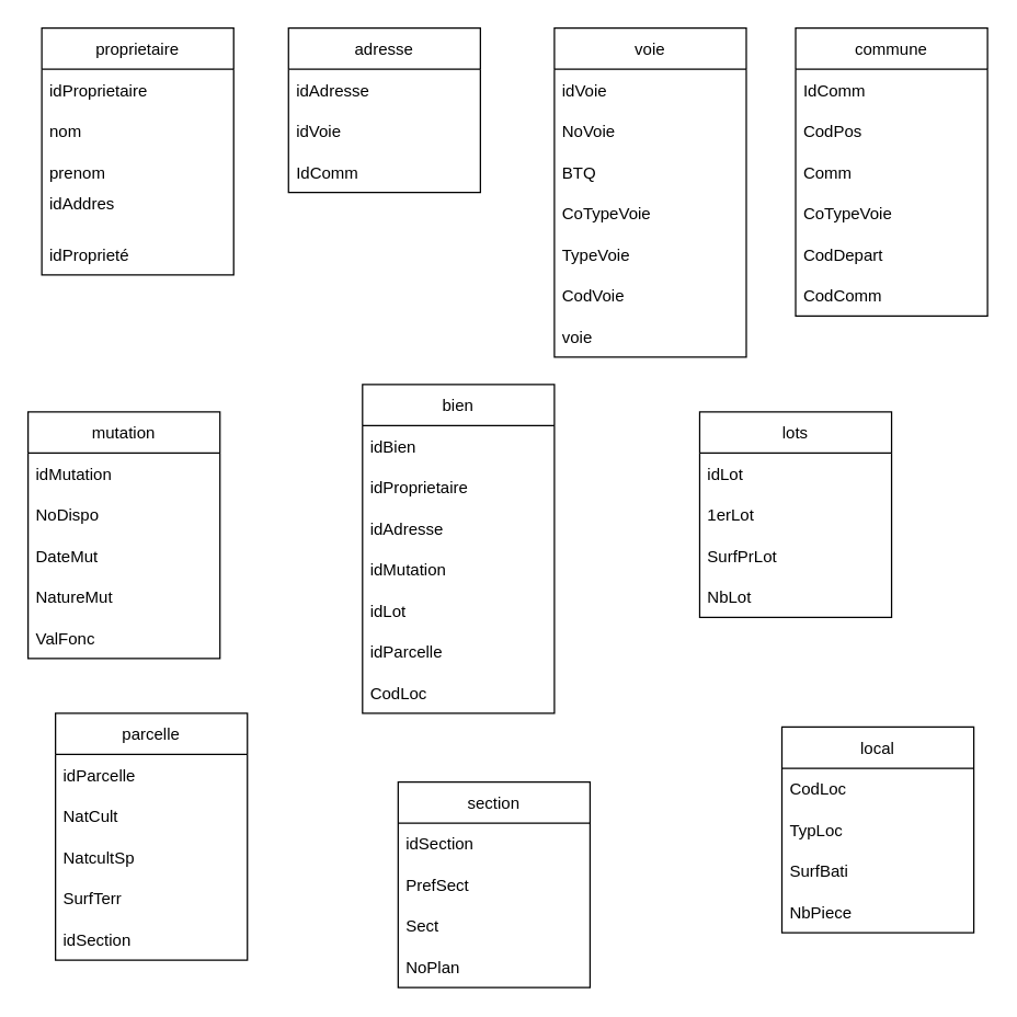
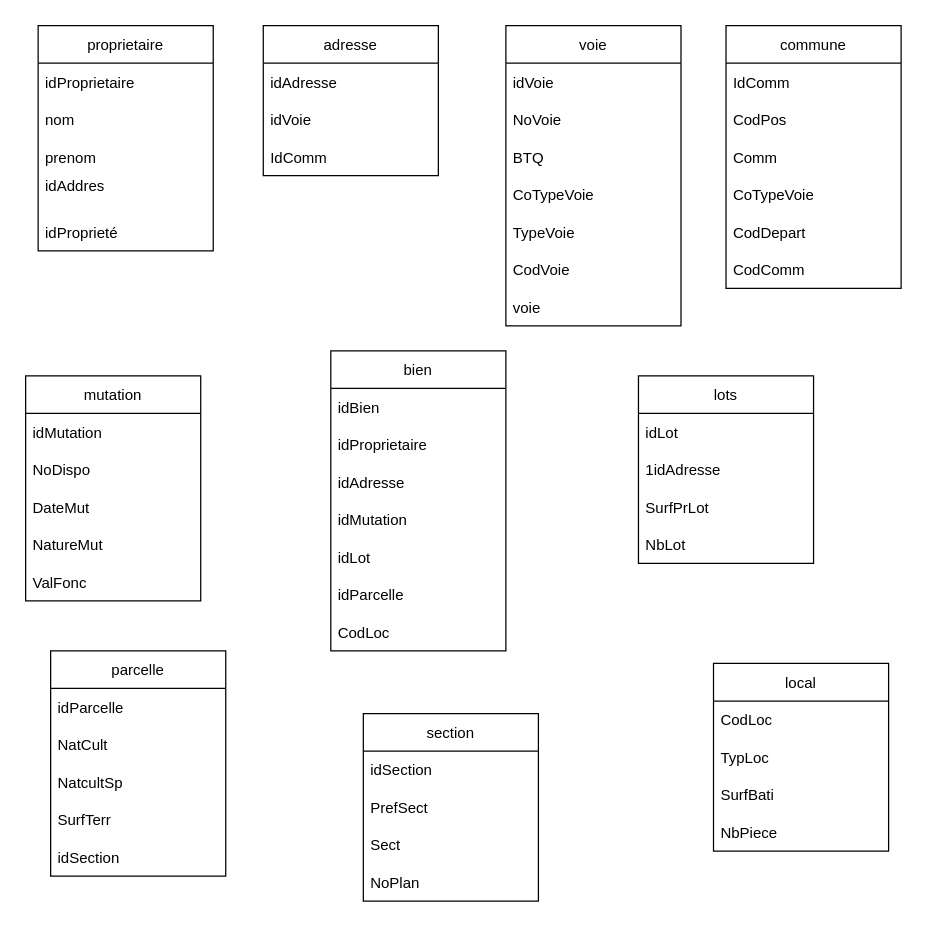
  <mxCell id="0" />
  <mxCell id="1" parent="0" />
  <mxCell id="2" value="proprietaire" style="swimlane;fontStyle=0;childLayout=stackLayout;horizontal=1;startSize=30;horizontalStack=0;resizeParent=1;resizeParentMax=0;resizeLast=0;collapsible=1;marginBottom=0;" vertex="1" parent="1"><mxGeometry x="30" y="20" width="140" height="180" as="geometry"><mxRectangle x="50" y="30" width="110" height="30" as="alternateBounds" /></mxGeometry></mxCell>
  <mxCell id="3" value="idProprietaire" style="text;strokeColor=none;fillColor=none;align=left;verticalAlign=middle;spacingLeft=4;spacingRight=4;overflow=hidden;points=[[0,0.5],[1,0.5]];portConstraint=eastwest;rotatable=0;" vertex="1" parent="2"><mxGeometry y="30" width="140" height="30" as="geometry" /></mxCell>
  <mxCell id="4" value="nom" style="text;strokeColor=none;fillColor=none;align=left;verticalAlign=middle;spacingLeft=4;spacingRight=4;overflow=hidden;points=[[0,0.5],[1,0.5]];portConstraint=eastwest;rotatable=0;" vertex="1" parent="2"><mxGeometry y="60" width="140" height="30" as="geometry" /></mxCell>
  <mxCell id="5" value="prenom" style="text;strokeColor=none;fillColor=none;align=left;verticalAlign=middle;spacingLeft=4;spacingRight=4;overflow=hidden;points=[[0,0.5],[1,0.5]];portConstraint=eastwest;rotatable=0;" vertex="1" parent="2"><mxGeometry y="90" width="140" height="30" as="geometry" /></mxCell>
  <mxCell id="6" value="idAddres&#10;" style="text;strokeColor=none;fillColor=none;align=left;verticalAlign=middle;spacingLeft=4;spacingRight=4;overflow=hidden;points=[[0,0.5],[1,0.5]];portConstraint=eastwest;rotatable=0;" vertex="1" parent="2"><mxGeometry y="120" width="140" height="30" as="geometry" /></mxCell>
  <mxCell id="7" value="idProprieté" style="text;strokeColor=none;fillColor=none;align=left;verticalAlign=middle;spacingLeft=4;spacingRight=4;overflow=hidden;points=[[0,0.5],[1,0.5]];portConstraint=eastwest;rotatable=0;" vertex="1" parent="2"><mxGeometry y="150" width="140" height="30" as="geometry" /></mxCell>
  <mxCell id="8" value="voie" style="swimlane;fontStyle=0;childLayout=stackLayout;horizontal=1;startSize=30;horizontalStack=0;resizeParent=1;resizeParentMax=0;resizeLast=0;collapsible=1;marginBottom=0;" vertex="1" parent="1"><mxGeometry x="404" y="20" width="140" height="240" as="geometry"><mxRectangle x="50" y="30" width="110" height="30" as="alternateBounds" /></mxGeometry></mxCell>
  <mxCell id="9" value="idVoie" style="text;strokeColor=none;fillColor=none;align=left;verticalAlign=middle;spacingLeft=4;spacingRight=4;overflow=hidden;points=[[0,0.5],[1,0.5]];portConstraint=eastwest;rotatable=0;" vertex="1" parent="8"><mxGeometry y="30" width="140" height="30" as="geometry" /></mxCell>
  <mxCell id="10" value="NoVoie" style="text;strokeColor=none;fillColor=none;align=left;verticalAlign=middle;spacingLeft=4;spacingRight=4;overflow=hidden;points=[[0,0.5],[1,0.5]];portConstraint=eastwest;rotatable=0;" vertex="1" parent="8"><mxGeometry y="60" width="140" height="30" as="geometry" /></mxCell>
  <mxCell id="11" value="BTQ" style="text;strokeColor=none;fillColor=none;align=left;verticalAlign=middle;spacingLeft=4;spacingRight=4;overflow=hidden;points=[[0,0.5],[1,0.5]];portConstraint=eastwest;rotatable=0;" vertex="1" parent="8"><mxGeometry y="90" width="140" height="30" as="geometry" /></mxCell>
  <mxCell id="12" value="CoTypeVoie" style="text;strokeColor=none;fillColor=none;align=left;verticalAlign=middle;spacingLeft=4;spacingRight=4;overflow=hidden;points=[[0,0.5],[1,0.5]];portConstraint=eastwest;rotatable=0;" vertex="1" parent="8"><mxGeometry y="120" width="140" height="30" as="geometry" /></mxCell>
  <mxCell id="13" value="TypeVoie" style="text;strokeColor=none;fillColor=none;align=left;verticalAlign=middle;spacingLeft=4;spacingRight=4;overflow=hidden;points=[[0,0.5],[1,0.5]];portConstraint=eastwest;rotatable=0;" vertex="1" parent="8"><mxGeometry y="150" width="140" height="30" as="geometry" /></mxCell>
  <mxCell id="14" value="CodVoie" style="text;strokeColor=none;fillColor=none;align=left;verticalAlign=middle;spacingLeft=4;spacingRight=4;overflow=hidden;points=[[0,0.5],[1,0.5]];portConstraint=eastwest;rotatable=0;" vertex="1" parent="8"><mxGeometry y="180" width="140" height="30" as="geometry" /></mxCell>
  <mxCell id="15" value="voie" style="text;strokeColor=none;fillColor=none;align=left;verticalAlign=middle;spacingLeft=4;spacingRight=4;overflow=hidden;points=[[0,0.5],[1,0.5]];portConstraint=eastwest;rotatable=0;" vertex="1" parent="8"><mxGeometry y="210" width="140" height="30" as="geometry" /></mxCell>
  <mxCell id="16" value="commune" style="swimlane;fontStyle=0;childLayout=stackLayout;horizontal=1;startSize=30;horizontalStack=0;resizeParent=1;resizeParentMax=0;resizeLast=0;collapsible=1;marginBottom=0;" vertex="1" parent="1"><mxGeometry x="580" y="20" width="140" height="210" as="geometry"><mxRectangle x="50" y="30" width="110" height="30" as="alternateBounds" /></mxGeometry></mxCell>
  <mxCell id="17" value="IdComm" style="text;strokeColor=none;fillColor=none;align=left;verticalAlign=middle;spacingLeft=4;spacingRight=4;overflow=hidden;points=[[0,0.5],[1,0.5]];portConstraint=eastwest;rotatable=0;" vertex="1" parent="16"><mxGeometry y="30" width="140" height="30" as="geometry" /></mxCell>
  <mxCell id="18" value="CodPos" style="text;strokeColor=none;fillColor=none;align=left;verticalAlign=middle;spacingLeft=4;spacingRight=4;overflow=hidden;points=[[0,0.5],[1,0.5]];portConstraint=eastwest;rotatable=0;" vertex="1" parent="16"><mxGeometry y="60" width="140" height="30" as="geometry" /></mxCell>
  <mxCell id="19" value="Comm" style="text;strokeColor=none;fillColor=none;align=left;verticalAlign=middle;spacingLeft=4;spacingRight=4;overflow=hidden;points=[[0,0.5],[1,0.5]];portConstraint=eastwest;rotatable=0;" vertex="1" parent="16"><mxGeometry y="90" width="140" height="30" as="geometry" /></mxCell>
  <mxCell id="20" value="CoTypeVoie" style="text;strokeColor=none;fillColor=none;align=left;verticalAlign=middle;spacingLeft=4;spacingRight=4;overflow=hidden;points=[[0,0.5],[1,0.5]];portConstraint=eastwest;rotatable=0;" vertex="1" parent="16"><mxGeometry y="120" width="140" height="30" as="geometry" /></mxCell>
  <mxCell id="21" value="CodDepart" style="text;strokeColor=none;fillColor=none;align=left;verticalAlign=middle;spacingLeft=4;spacingRight=4;overflow=hidden;points=[[0,0.5],[1,0.5]];portConstraint=eastwest;rotatable=0;" vertex="1" parent="16"><mxGeometry y="150" width="140" height="30" as="geometry" /></mxCell>
  <mxCell id="22" value="CodComm" style="text;strokeColor=none;fillColor=none;align=left;verticalAlign=middle;spacingLeft=4;spacingRight=4;overflow=hidden;points=[[0,0.5],[1,0.5]];portConstraint=eastwest;rotatable=0;" vertex="1" parent="16"><mxGeometry y="180" width="140" height="30" as="geometry" /></mxCell>
  <mxCell id="23" value="mutation" style="swimlane;fontStyle=0;childLayout=stackLayout;horizontal=1;startSize=30;horizontalStack=0;resizeParent=1;resizeParentMax=0;resizeLast=0;collapsible=1;marginBottom=0;" vertex="1" parent="1"><mxGeometry x="20" y="300" width="140" height="180" as="geometry"><mxRectangle x="50" y="30" width="110" height="30" as="alternateBounds" /></mxGeometry></mxCell>
  <mxCell id="24" value="idMutation" style="text;strokeColor=none;fillColor=none;align=left;verticalAlign=middle;spacingLeft=4;spacingRight=4;overflow=hidden;points=[[0,0.5],[1,0.5]];portConstraint=eastwest;rotatable=0;" vertex="1" parent="23"><mxGeometry y="30" width="140" height="30" as="geometry" /></mxCell>
  <mxCell id="25" value="NoDispo" style="text;strokeColor=none;fillColor=none;align=left;verticalAlign=middle;spacingLeft=4;spacingRight=4;overflow=hidden;points=[[0,0.5],[1,0.5]];portConstraint=eastwest;rotatable=0;" vertex="1" parent="23"><mxGeometry y="60" width="140" height="30" as="geometry" /></mxCell>
  <mxCell id="26" value="DateMut" style="text;strokeColor=none;fillColor=none;align=left;verticalAlign=middle;spacingLeft=4;spacingRight=4;overflow=hidden;points=[[0,0.5],[1,0.5]];portConstraint=eastwest;rotatable=0;" vertex="1" parent="23"><mxGeometry y="90" width="140" height="30" as="geometry" /></mxCell>
  <mxCell id="27" value="NatureMut" style="text;strokeColor=none;fillColor=none;align=left;verticalAlign=middle;spacingLeft=4;spacingRight=4;overflow=hidden;points=[[0,0.5],[1,0.5]];portConstraint=eastwest;rotatable=0;" vertex="1" parent="23"><mxGeometry y="120" width="140" height="30" as="geometry" /></mxCell>
  <mxCell id="28" value="ValFonc" style="text;strokeColor=none;fillColor=none;align=left;verticalAlign=middle;spacingLeft=4;spacingRight=4;overflow=hidden;points=[[0,0.5],[1,0.5]];portConstraint=eastwest;rotatable=0;" vertex="1" parent="23"><mxGeometry y="150" width="140" height="30" as="geometry" /></mxCell>
  <mxCell id="29" value="lots" style="swimlane;fontStyle=0;childLayout=stackLayout;horizontal=1;startSize=30;horizontalStack=0;resizeParent=1;resizeParentMax=0;resizeLast=0;collapsible=1;marginBottom=0;" vertex="1" parent="1"><mxGeometry x="510" y="300" width="140" height="150" as="geometry"><mxRectangle x="50" y="30" width="110" height="30" as="alternateBounds" /></mxGeometry></mxCell>
  <mxCell id="30" value="idLot" style="text;strokeColor=none;fillColor=none;align=left;verticalAlign=middle;spacingLeft=4;spacingRight=4;overflow=hidden;points=[[0,0.5],[1,0.5]];portConstraint=eastwest;rotatable=0;" vertex="1" parent="29"><mxGeometry y="30" width="140" height="30" as="geometry" /></mxCell>
- <mxCell id="31" value="1erLot" style="text;strokeColor=none;fillColor=none;align=left;verticalAlign=middle;spacingLeft=4;spacingRight=4;overflow=hidden;points=[[0,0.5],[1,0.5]];portConstraint=eastwest;rotatable=0;" vertex="1" parent="29"><mxGeometry y="60" width="140" height="30" as="geometry" /></mxCell>
+ <mxCell id="31" value="1idAdresse" style="text;strokeColor=none;fillColor=none;align=left;verticalAlign=middle;spacingLeft=4;spacingRight=4;overflow=hidden;points=[[0,0.5],[1,0.5]];portConstraint=eastwest;rotatable=0;" vertex="1" parent="29"><mxGeometry y="60" width="140" height="30" as="geometry" /></mxCell>
  <mxCell id="32" value="SurfPrLot" style="text;strokeColor=none;fillColor=none;align=left;verticalAlign=middle;spacingLeft=4;spacingRight=4;overflow=hidden;points=[[0,0.5],[1,0.5]];portConstraint=eastwest;rotatable=0;" vertex="1" parent="29"><mxGeometry y="90" width="140" height="30" as="geometry" /></mxCell>
  <mxCell id="33" value="NbLot" style="text;strokeColor=none;fillColor=none;align=left;verticalAlign=middle;spacingLeft=4;spacingRight=4;overflow=hidden;points=[[0,0.5],[1,0.5]];portConstraint=eastwest;rotatable=0;" vertex="1" parent="29"><mxGeometry y="120" width="140" height="30" as="geometry" /></mxCell>
  <mxCell id="34" value="parcelle" style="swimlane;fontStyle=0;childLayout=stackLayout;horizontal=1;startSize=30;horizontalStack=0;resizeParent=1;resizeParentMax=0;resizeLast=0;collapsible=1;marginBottom=0;" vertex="1" parent="1"><mxGeometry x="40" y="520" width="140" height="180" as="geometry"><mxRectangle x="50" y="30" width="110" height="30" as="alternateBounds" /></mxGeometry></mxCell>
  <mxCell id="35" value="idParcelle" style="text;strokeColor=none;fillColor=none;align=left;verticalAlign=middle;spacingLeft=4;spacingRight=4;overflow=hidden;points=[[0,0.5],[1,0.5]];portConstraint=eastwest;rotatable=0;" vertex="1" parent="34"><mxGeometry y="30" width="140" height="30" as="geometry" /></mxCell>
  <mxCell id="36" value="NatCult" style="text;strokeColor=none;fillColor=none;align=left;verticalAlign=middle;spacingLeft=4;spacingRight=4;overflow=hidden;points=[[0,0.5],[1,0.5]];portConstraint=eastwest;rotatable=0;" vertex="1" parent="34"><mxGeometry y="60" width="140" height="30" as="geometry" /></mxCell>
  <mxCell id="37" value="NatcultSp" style="text;strokeColor=none;fillColor=none;align=left;verticalAlign=middle;spacingLeft=4;spacingRight=4;overflow=hidden;points=[[0,0.5],[1,0.5]];portConstraint=eastwest;rotatable=0;" vertex="1" parent="34"><mxGeometry y="90" width="140" height="30" as="geometry" /></mxCell>
  <mxCell id="38" value="SurfTerr" style="text;strokeColor=none;fillColor=none;align=left;verticalAlign=middle;spacingLeft=4;spacingRight=4;overflow=hidden;points=[[0,0.5],[1,0.5]];portConstraint=eastwest;rotatable=0;" vertex="1" parent="34"><mxGeometry y="120" width="140" height="30" as="geometry" /></mxCell>
  <mxCell id="39" value="idSection" style="text;strokeColor=none;fillColor=none;align=left;verticalAlign=middle;spacingLeft=4;spacingRight=4;overflow=hidden;points=[[0,0.5],[1,0.5]];portConstraint=eastwest;rotatable=0;" vertex="1" parent="34"><mxGeometry y="150" width="140" height="30" as="geometry" /></mxCell>
  <mxCell id="40" value="local" style="swimlane;fontStyle=0;childLayout=stackLayout;horizontal=1;startSize=30;horizontalStack=0;resizeParent=1;resizeParentMax=0;resizeLast=0;collapsible=1;marginBottom=0;" vertex="1" parent="1"><mxGeometry x="570" y="530" width="140" height="150" as="geometry"><mxRectangle x="50" y="30" width="110" height="30" as="alternateBounds" /></mxGeometry></mxCell>
  <mxCell id="41" value="CodLoc" style="text;strokeColor=none;fillColor=none;align=left;verticalAlign=middle;spacingLeft=4;spacingRight=4;overflow=hidden;points=[[0,0.5],[1,0.5]];portConstraint=eastwest;rotatable=0;" vertex="1" parent="40"><mxGeometry y="30" width="140" height="30" as="geometry" /></mxCell>
  <mxCell id="42" value="TypLoc" style="text;strokeColor=none;fillColor=none;align=left;verticalAlign=middle;spacingLeft=4;spacingRight=4;overflow=hidden;points=[[0,0.5],[1,0.5]];portConstraint=eastwest;rotatable=0;" vertex="1" parent="40"><mxGeometry y="60" width="140" height="30" as="geometry" /></mxCell>
  <mxCell id="43" value="SurfBati" style="text;strokeColor=none;fillColor=none;align=left;verticalAlign=middle;spacingLeft=4;spacingRight=4;overflow=hidden;points=[[0,0.5],[1,0.5]];portConstraint=eastwest;rotatable=0;" vertex="1" parent="40"><mxGeometry y="90" width="140" height="30" as="geometry" /></mxCell>
  <mxCell id="44" value="NbPiece" style="text;strokeColor=none;fillColor=none;align=left;verticalAlign=middle;spacingLeft=4;spacingRight=4;overflow=hidden;points=[[0,0.5],[1,0.5]];portConstraint=eastwest;rotatable=0;" vertex="1" parent="40"><mxGeometry y="120" width="140" height="30" as="geometry" /></mxCell>
  <mxCell id="45" value="adresse" style="swimlane;fontStyle=0;childLayout=stackLayout;horizontal=1;startSize=30;horizontalStack=0;resizeParent=1;resizeParentMax=0;resizeLast=0;collapsible=1;marginBottom=0;" vertex="1" parent="1"><mxGeometry x="210" y="20" width="140" height="120" as="geometry"><mxRectangle x="50" y="30" width="110" height="30" as="alternateBounds" /></mxGeometry></mxCell>
  <mxCell id="46" value="idAdresse" style="text;strokeColor=none;fillColor=none;align=left;verticalAlign=middle;spacingLeft=4;spacingRight=4;overflow=hidden;points=[[0,0.5],[1,0.5]];portConstraint=eastwest;rotatable=0;" vertex="1" parent="45"><mxGeometry y="30" width="140" height="30" as="geometry" /></mxCell>
  <mxCell id="47" value="idVoie" style="text;strokeColor=none;fillColor=none;align=left;verticalAlign=middle;spacingLeft=4;spacingRight=4;overflow=hidden;points=[[0,0.5],[1,0.5]];portConstraint=eastwest;rotatable=0;" vertex="1" parent="45"><mxGeometry y="60" width="140" height="30" as="geometry" /></mxCell>
  <mxCell id="48" value="IdComm" style="text;strokeColor=none;fillColor=none;align=left;verticalAlign=middle;spacingLeft=4;spacingRight=4;overflow=hidden;points=[[0,0.5],[1,0.5]];portConstraint=eastwest;rotatable=0;" vertex="1" parent="45"><mxGeometry y="90" width="140" height="30" as="geometry" /></mxCell>
  <mxCell id="49" value="section" style="swimlane;fontStyle=0;childLayout=stackLayout;horizontal=1;startSize=30;horizontalStack=0;resizeParent=1;resizeParentMax=0;resizeLast=0;collapsible=1;marginBottom=0;" vertex="1" parent="1"><mxGeometry x="290" y="570" width="140" height="150" as="geometry"><mxRectangle x="50" y="30" width="110" height="30" as="alternateBounds" /></mxGeometry></mxCell>
  <mxCell id="50" value="idSection" style="text;strokeColor=none;fillColor=none;align=left;verticalAlign=middle;spacingLeft=4;spacingRight=4;overflow=hidden;points=[[0,0.5],[1,0.5]];portConstraint=eastwest;rotatable=0;" vertex="1" parent="49"><mxGeometry y="30" width="140" height="30" as="geometry" /></mxCell>
  <mxCell id="51" value="PrefSect" style="text;strokeColor=none;fillColor=none;align=left;verticalAlign=middle;spacingLeft=4;spacingRight=4;overflow=hidden;points=[[0,0.5],[1,0.5]];portConstraint=eastwest;rotatable=0;" vertex="1" parent="49"><mxGeometry y="60" width="140" height="30" as="geometry" /></mxCell>
  <mxCell id="52" value="Sect" style="text;strokeColor=none;fillColor=none;align=left;verticalAlign=middle;spacingLeft=4;spacingRight=4;overflow=hidden;points=[[0,0.5],[1,0.5]];portConstraint=eastwest;rotatable=0;" vertex="1" parent="49"><mxGeometry y="90" width="140" height="30" as="geometry" /></mxCell>
  <mxCell id="53" value="NoPlan" style="text;strokeColor=none;fillColor=none;align=left;verticalAlign=middle;spacingLeft=4;spacingRight=4;overflow=hidden;points=[[0,0.5],[1,0.5]];portConstraint=eastwest;rotatable=0;" vertex="1" parent="49"><mxGeometry y="120" width="140" height="30" as="geometry" /></mxCell>
  <mxCell id="54" value="bien" style="swimlane;fontStyle=0;childLayout=stackLayout;horizontal=1;startSize=30;horizontalStack=0;resizeParent=1;resizeParentMax=0;resizeLast=0;collapsible=1;marginBottom=0;" vertex="1" parent="1"><mxGeometry x="264" y="280" width="140" height="240" as="geometry"><mxRectangle x="50" y="30" width="110" height="30" as="alternateBounds" /></mxGeometry></mxCell>
  <mxCell id="55" value="idBien" style="text;strokeColor=none;fillColor=none;align=left;verticalAlign=middle;spacingLeft=4;spacingRight=4;overflow=hidden;points=[[0,0.5],[1,0.5]];portConstraint=eastwest;rotatable=0;" vertex="1" parent="54"><mxGeometry y="30" width="140" height="30" as="geometry" /></mxCell>
  <mxCell id="56" value="idProprietaire" style="text;strokeColor=none;fillColor=none;align=left;verticalAlign=middle;spacingLeft=4;spacingRight=4;overflow=hidden;points=[[0,0.5],[1,0.5]];portConstraint=eastwest;rotatable=0;" vertex="1" parent="54"><mxGeometry y="60" width="140" height="30" as="geometry" /></mxCell>
  <mxCell id="57" value="idAdresse" style="text;strokeColor=none;fillColor=none;align=left;verticalAlign=middle;spacingLeft=4;spacingRight=4;overflow=hidden;points=[[0,0.5],[1,0.5]];portConstraint=eastwest;rotatable=0;" vertex="1" parent="54"><mxGeometry y="90" width="140" height="30" as="geometry" /></mxCell>
  <mxCell id="58" value="idMutation" style="text;strokeColor=none;fillColor=none;align=left;verticalAlign=middle;spacingLeft=4;spacingRight=4;overflow=hidden;points=[[0,0.5],[1,0.5]];portConstraint=eastwest;rotatable=0;" vertex="1" parent="54"><mxGeometry y="120" width="140" height="30" as="geometry" /></mxCell>
  <mxCell id="59" value="idLot" style="text;strokeColor=none;fillColor=none;align=left;verticalAlign=middle;spacingLeft=4;spacingRight=4;overflow=hidden;points=[[0,0.5],[1,0.5]];portConstraint=eastwest;rotatable=0;" vertex="1" parent="54"><mxGeometry y="150" width="140" height="30" as="geometry" /></mxCell>
  <mxCell id="60" value="idParcelle" style="text;strokeColor=none;fillColor=none;align=left;verticalAlign=middle;spacingLeft=4;spacingRight=4;overflow=hidden;points=[[0,0.5],[1,0.5]];portConstraint=eastwest;rotatable=0;" vertex="1" parent="54"><mxGeometry y="180" width="140" height="30" as="geometry" /></mxCell>
  <mxCell id="61" value="CodLoc" style="text;strokeColor=none;fillColor=none;align=left;verticalAlign=middle;spacingLeft=4;spacingRight=4;overflow=hidden;points=[[0,0.5],[1,0.5]];portConstraint=eastwest;rotatable=0;" vertex="1" parent="54"><mxGeometry y="210" width="140" height="30" as="geometry" /></mxCell>
